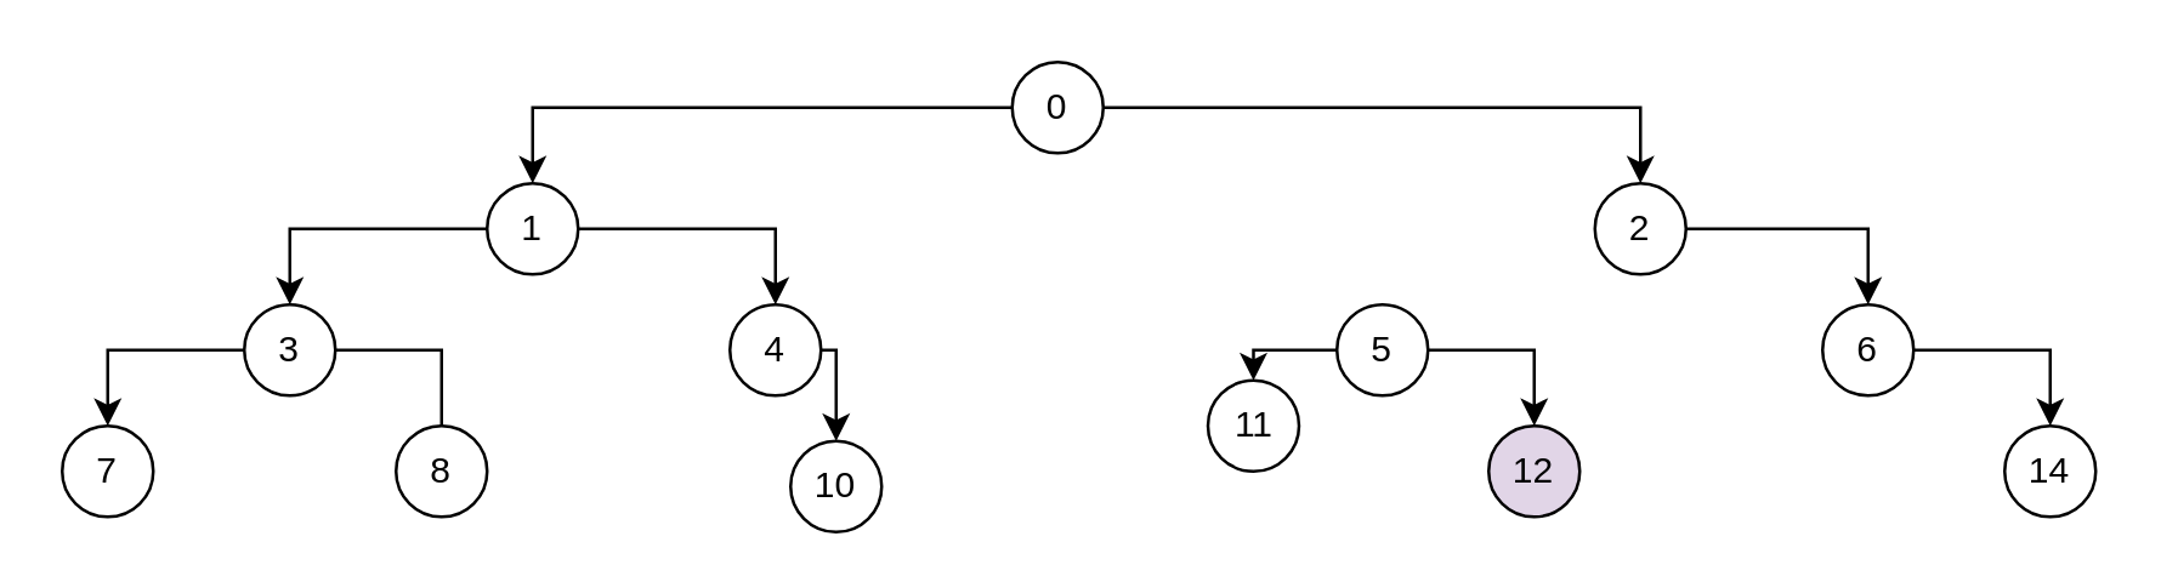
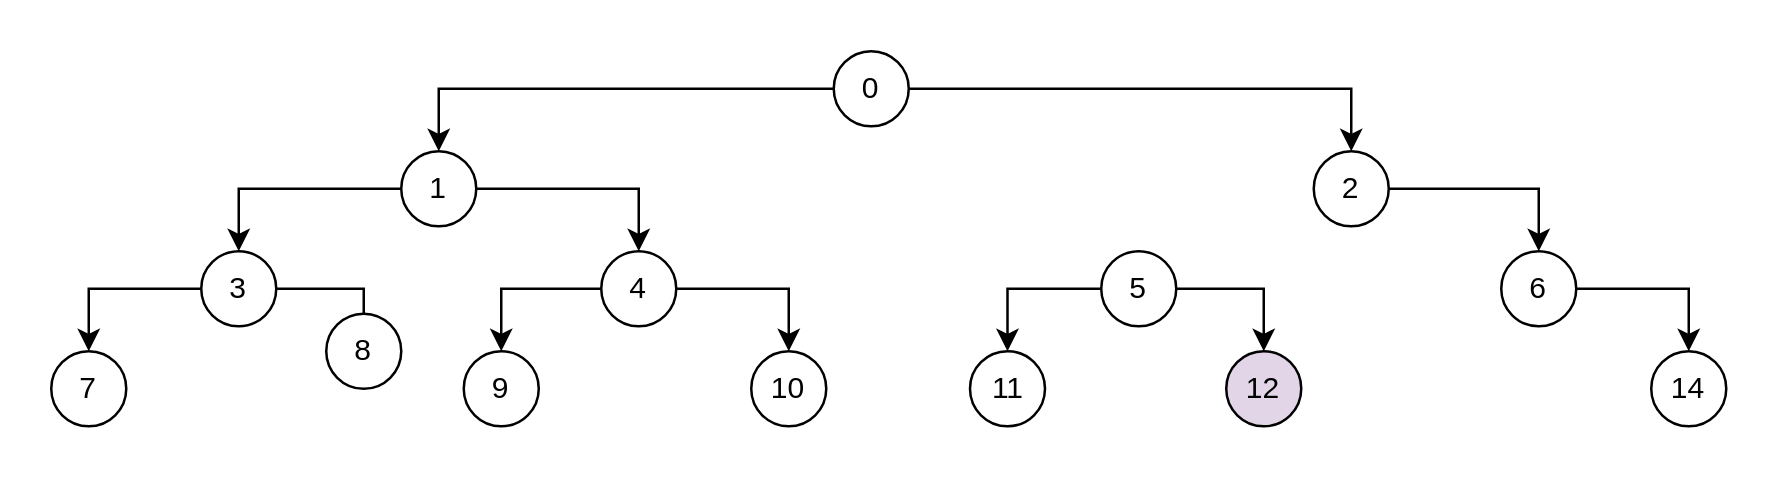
  <mxCell id="0" />
  <mxCell id="1" parent="0" />
  <mxCell id="2" style="edgeStyle=orthogonalEdgeStyle;rounded=0;orthogonalLoop=1;jettySize=auto;html=1;exitX=0;exitY=0.5;exitDx=0;exitDy=0;entryX=0.5;entryY=0;entryDx=0;entryDy=0;" edge="1" parent="1" source="4" target="14"><mxGeometry relative="1" as="geometry" /></mxCell>
  <mxCell id="3" style="edgeStyle=orthogonalEdgeStyle;rounded=0;orthogonalLoop=1;jettySize=auto;html=1;exitX=1;exitY=0.5;exitDx=0;exitDy=0;entryX=0.5;entryY=0;entryDx=0;entryDy=0;" edge="1" parent="1" source="4" target="11"><mxGeometry relative="1" as="geometry" /></mxCell>
  <mxCell id="4" value="0" style="ellipse;whiteSpace=wrap;html=1;aspect=fixed;" vertex="1" parent="1"><mxGeometry x="333" y="20" width="30" height="30" as="geometry" /></mxCell>
+ <mxCell id="5" style="edgeStyle=orthogonalEdgeStyle;rounded=0;orthogonalLoop=1;jettySize=auto;html=1;exitX=0;exitY=0.5;exitDx=0;exitDy=0;entryX=0.5;entryY=0;entryDx=0;entryDy=0;" edge="1" parent="1" source="7" target="27"><mxGeometry relative="1" as="geometry" /></mxCell>
  <mxCell id="6" style="edgeStyle=orthogonalEdgeStyle;rounded=0;orthogonalLoop=1;jettySize=auto;html=1;exitX=1;exitY=0.5;exitDx=0;exitDy=0;entryX=0.5;entryY=0;entryDx=0;entryDy=0;" edge="1" parent="1" source="7" target="25"><mxGeometry relative="1" as="geometry" /></mxCell>
  <mxCell id="7" value="4" style="ellipse;whiteSpace=wrap;html=1;aspect=fixed;" vertex="1" parent="1"><mxGeometry x="240" y="100" width="30" height="30" as="geometry" /></mxCell>
  <mxCell id="8" style="edgeStyle=orthogonalEdgeStyle;rounded=0;orthogonalLoop=1;jettySize=auto;html=1;exitX=1;exitY=0.5;exitDx=0;exitDy=0;entryX=0.5;entryY=0;entryDx=0;entryDy=0;" edge="1" parent="1" source="9" target="24"><mxGeometry relative="1" as="geometry" /></mxCell>
  <mxCell id="9" value="6" style="ellipse;whiteSpace=wrap;html=1;aspect=fixed;" vertex="1" parent="1"><mxGeometry x="600" y="100" width="30" height="30" as="geometry" /></mxCell>
  <mxCell id="10" style="edgeStyle=orthogonalEdgeStyle;rounded=0;orthogonalLoop=1;jettySize=auto;html=1;exitX=1;exitY=0.5;exitDx=0;exitDy=0;entryX=0.5;entryY=0;entryDx=0;entryDy=0;" edge="1" parent="1" source="11" target="9"><mxGeometry relative="1" as="geometry" /></mxCell>
  <mxCell id="11" value="2" style="ellipse;whiteSpace=wrap;html=1;aspect=fixed;" vertex="1" parent="1"><mxGeometry x="525" y="60" width="30" height="30" as="geometry" /></mxCell>
  <mxCell id="12" style="edgeStyle=orthogonalEdgeStyle;rounded=0;orthogonalLoop=1;jettySize=auto;html=1;exitX=0;exitY=0.5;exitDx=0;exitDy=0;entryX=0.5;entryY=0;entryDx=0;entryDy=0;" edge="1" parent="1" source="14" target="21"><mxGeometry relative="1" as="geometry" /></mxCell>
  <mxCell id="13" style="edgeStyle=orthogonalEdgeStyle;rounded=0;orthogonalLoop=1;jettySize=auto;html=1;exitX=1;exitY=0.5;exitDx=0;exitDy=0;entryX=0.5;entryY=0;entryDx=0;entryDy=0;" edge="1" parent="1" source="14" target="7"><mxGeometry relative="1" as="geometry" /></mxCell>
  <mxCell id="14" value="1" style="ellipse;whiteSpace=wrap;html=1;aspect=fixed;" vertex="1" parent="1"><mxGeometry x="160" y="60" width="30" height="30" as="geometry" /></mxCell>
  <mxCell id="15" style="edgeStyle=orthogonalEdgeStyle;rounded=0;orthogonalLoop=1;jettySize=auto;html=1;exitX=0;exitY=0.5;exitDx=0;exitDy=0;entryX=0.5;entryY=0;entryDx=0;entryDy=0;" edge="1" parent="1" source="17" target="26"><mxGeometry relative="1" as="geometry" /></mxCell>
  <mxCell id="16" style="edgeStyle=orthogonalEdgeStyle;rounded=0;orthogonalLoop=1;jettySize=auto;html=1;exitX=1;exitY=0.5;exitDx=0;exitDy=0;entryX=0.5;entryY=0;entryDx=0;entryDy=0;" edge="1" parent="1" source="17" target="23"><mxGeometry relative="1" as="geometry" /></mxCell>
  <mxCell id="17" value="5" style="ellipse;whiteSpace=wrap;html=1;aspect=fixed;" vertex="1" parent="1"><mxGeometry x="440" y="100" width="30" height="30" as="geometry" /></mxCell>
  <mxCell id="18" value="7" style="ellipse;whiteSpace=wrap;html=1;aspect=fixed;" vertex="1" parent="1"><mxGeometry x="20" y="140" width="30" height="30" as="geometry" /></mxCell>
  <mxCell id="19" style="edgeStyle=orthogonalEdgeStyle;rounded=0;orthogonalLoop=1;jettySize=auto;html=1;exitX=0;exitY=0.5;exitDx=0;exitDy=0;entryX=0.5;entryY=0;entryDx=0;entryDy=0;" edge="1" parent="1" source="21" target="18"><mxGeometry relative="1" as="geometry" /></mxCell>
  <mxCell id="20" style="edgeStyle=orthogonalEdgeStyle;rounded=0;orthogonalLoop=1;jettySize=auto;html=1;exitX=1;exitY=0.5;exitDx=0;exitDy=0;entryX=0.5;entryY=0;entryDx=0;entryDy=0;endArrow=none;" edge="1" parent="1" source="21" target="22"><mxGeometry relative="1" as="geometry" /></mxCell>
  <mxCell id="21" value="3" style="ellipse;whiteSpace=wrap;html=1;aspect=fixed;" vertex="1" parent="1"><mxGeometry x="80" y="100" width="30" height="30" as="geometry" /></mxCell>
- <mxCell id="22" value="8" style="ellipse;whiteSpace=wrap;html=1;aspect=fixed;" vertex="1" parent="1"><mxGeometry x="130" y="140" width="30" height="30" as="geometry" /></mxCell>
+ <mxCell id="22" value="8" style="ellipse;whiteSpace=wrap;html=1;aspect=fixed;" vertex="1" parent="1"><mxGeometry x="130" y="125" width="30" height="30" as="geometry" /></mxCell>
  <mxCell id="23" value="12" style="ellipse;whiteSpace=wrap;html=1;aspect=fixed;fillColor=#e1d5e7;" vertex="1" parent="1"><mxGeometry x="490" y="140" width="30" height="30" as="geometry" /></mxCell>
  <mxCell id="24" value="14" style="ellipse;whiteSpace=wrap;html=1;aspect=fixed;" vertex="1" parent="1"><mxGeometry x="660" y="140" width="30" height="30" as="geometry" /></mxCell>
- <mxCell id="25" value="10" style="ellipse;whiteSpace=wrap;html=1;aspect=fixed;" vertex="1" parent="1"><mxGeometry x="260" y="145" width="30" height="30" as="geometry" /></mxCell>
- <mxCell id="26" value="11" style="ellipse;whiteSpace=wrap;html=1;aspect=fixed;" vertex="1" parent="1"><mxGeometry x="397.5" y="125" width="30" height="30" as="geometry" /></mxCell>
+ <mxCell id="25" value="10" style="ellipse;whiteSpace=wrap;html=1;aspect=fixed;" vertex="1" parent="1"><mxGeometry x="300" y="140" width="30" height="30" as="geometry" /></mxCell>
+ <mxCell id="26" value="11" style="ellipse;whiteSpace=wrap;html=1;aspect=fixed;" vertex="1" parent="1"><mxGeometry x="387.5" y="140" width="30" height="30" as="geometry" /></mxCell>
+ <mxCell id="27" value="9" style="ellipse;whiteSpace=wrap;html=1;aspect=fixed;" vertex="1" parent="1"><mxGeometry x="185" y="140" width="30" height="30" as="geometry" /></mxCell>
